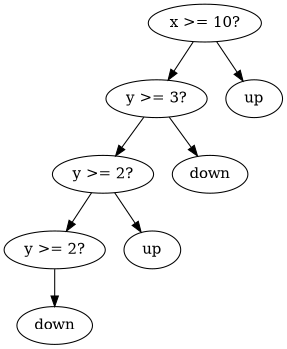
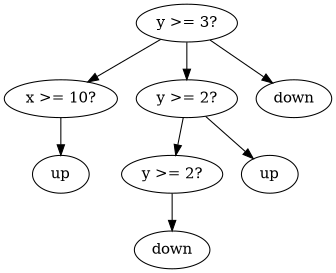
  digraph {
    n1 [label="x >= 10?"]
    n2 [label="y >= 3?"]
    n3 [label=up]
    n4 [label="y >= 2?"]
    n5 [label=down]
    n6 [label="y >= 2?"]
    n7 [label=up]
    n8 [label=down]
-   n1 -> n2
+   n2 -> n1
    n1 -> n3
    n2 -> n4
    n2 -> n5
    n4 -> n6
    n4 -> n7
    n6 -> n8
  }
